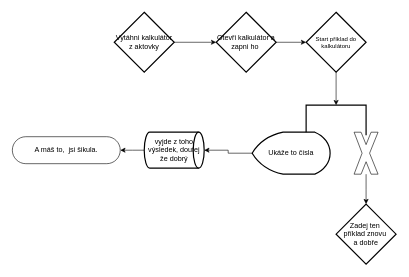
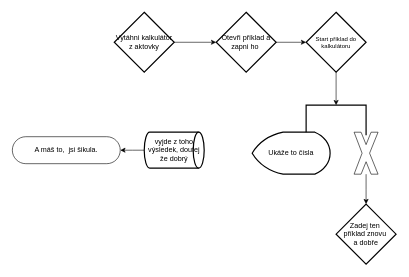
  <mxCell id="0" />
  <mxCell id="1" parent="0" />
  <mxCell id="2" style="edgeStyle=orthogonalEdgeStyle;rounded=0;orthogonalLoop=1;jettySize=auto;html=1;exitX=1;exitY=0.5;exitDx=0;exitDy=0;exitPerimeter=0;" edge="1" parent="1" source="3" target="5"><mxGeometry relative="1" as="geometry" /></mxCell>
  <mxCell id="3" value="Vytáhni kalkulátor z aktovky" style="strokeWidth=2;html=1;shape=mxgraph.flowchart.decision;whiteSpace=wrap;" vertex="1" parent="1"><mxGeometry x="190" y="20" width="100" height="100" as="geometry" /></mxCell>
  <mxCell id="4" style="edgeStyle=orthogonalEdgeStyle;rounded=0;orthogonalLoop=1;jettySize=auto;html=1;exitX=1;exitY=0.5;exitDx=0;exitDy=0;exitPerimeter=0;entryX=0;entryY=0.5;entryDx=0;entryDy=0;entryPerimeter=0;" edge="1" parent="1" source="5" target="7"><mxGeometry relative="1" as="geometry" /></mxCell>
- <mxCell id="5" value="Otevři kalkulátor a zapni ho&amp;nbsp;" style="strokeWidth=2;html=1;shape=mxgraph.flowchart.decision;whiteSpace=wrap;" vertex="1" parent="1"><mxGeometry x="360" y="20" width="100" height="100" as="geometry" /></mxCell>
+ <mxCell id="5" value="Otevři příklad a zapni ho&amp;nbsp;" style="strokeWidth=2;html=1;shape=mxgraph.flowchart.decision;whiteSpace=wrap;" vertex="1" parent="1"><mxGeometry x="360" y="20" width="100" height="100" as="geometry" /></mxCell>
  <mxCell id="6" style="edgeStyle=orthogonalEdgeStyle;rounded=0;orthogonalLoop=1;jettySize=auto;html=1;" edge="1" parent="1" source="7" target="8"><mxGeometry relative="1" as="geometry"><mxPoint x="560" y="200" as="targetPoint" /></mxGeometry></mxCell>
  <mxCell id="7" value="Start příklad do kalkulátoru" style="strokeWidth=2;html=1;shape=mxgraph.flowchart.decision;whiteSpace=wrap;fontSize=10;" vertex="1" parent="1"><mxGeometry x="510" y="20" width="100" height="100" as="geometry" /></mxCell>
  <mxCell id="8" value="" style="strokeWidth=2;html=1;shape=mxgraph.flowchart.annotation_1;align=left;pointerEvents=1;rotation=90;" vertex="1" parent="1"><mxGeometry x="535" y="150" width="50" height="100" as="geometry" /></mxCell>
- <mxCell id="9" style="edgeStyle=orthogonalEdgeStyle;rounded=0;orthogonalLoop=1;jettySize=auto;html=1;exitX=0;exitY=0.5;exitDx=0;exitDy=0;exitPerimeter=0;entryX=1;entryY=0.5;entryDx=0;entryDy=0;entryPerimeter=0;" edge="1" parent="1" source="10" target="15"><mxGeometry relative="1" as="geometry" /></mxCell>
  <mxCell id="10" value="Ukáže to čísla" style="strokeWidth=2;html=1;shape=mxgraph.flowchart.display;whiteSpace=wrap;" vertex="1" parent="1"><mxGeometry x="420" y="220" width="130" height="70" as="geometry" /></mxCell>
  <mxCell id="11" value="" style="edgeStyle=orthogonalEdgeStyle;rounded=0;orthogonalLoop=1;jettySize=auto;html=1;" edge="1" parent="1" source="12"><mxGeometry relative="1" as="geometry"><mxPoint x="610" y="340" as="targetPoint" /></mxGeometry></mxCell>
  <mxCell id="12" value="" style="verticalLabelPosition=bottom;verticalAlign=top;html=1;shape=mxgraph.basic.x" vertex="1" parent="1"><mxGeometry x="590" y="220" width="40" height="70" as="geometry" /></mxCell>
  <mxCell id="13" value="Zadej ten&amp;nbsp;&lt;br&gt;příklad znovu&amp;nbsp;&lt;br&gt;a dobře" style="strokeWidth=2;html=1;shape=mxgraph.flowchart.decision;whiteSpace=wrap;" vertex="1" parent="1"><mxGeometry x="560" y="340" width="100" height="100" as="geometry" /></mxCell>
  <mxCell id="14" style="edgeStyle=orthogonalEdgeStyle;rounded=0;orthogonalLoop=1;jettySize=auto;html=1;" edge="1" parent="1" source="15"><mxGeometry relative="1" as="geometry"><mxPoint x="200" y="250" as="targetPoint" /></mxGeometry></mxCell>
  <mxCell id="15" value="vyjde z toho výsledek, doufej že dobrý" style="strokeWidth=2;html=1;shape=mxgraph.flowchart.direct_data;whiteSpace=wrap;" vertex="1" parent="1"><mxGeometry x="240" y="220" width="100" height="60" as="geometry" /></mxCell>
  <mxCell id="16" value="A máš to,&amp;nbsp; jsi šikula." style="html=1;dashed=0;whiteSpace=wrap;shape=mxgraph.dfd.start" vertex="1" parent="1"><mxGeometry x="20" y="227.5" width="180" height="45" as="geometry" /></mxCell>
